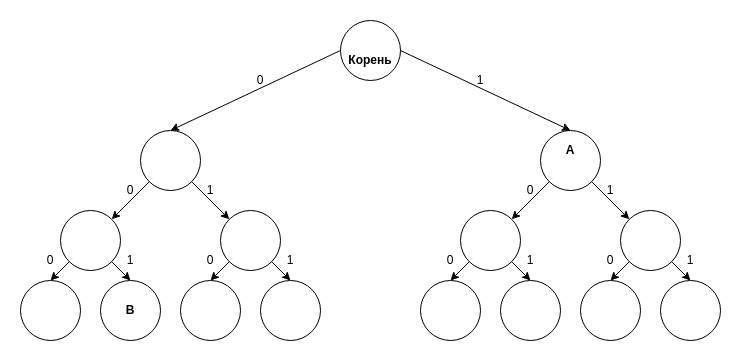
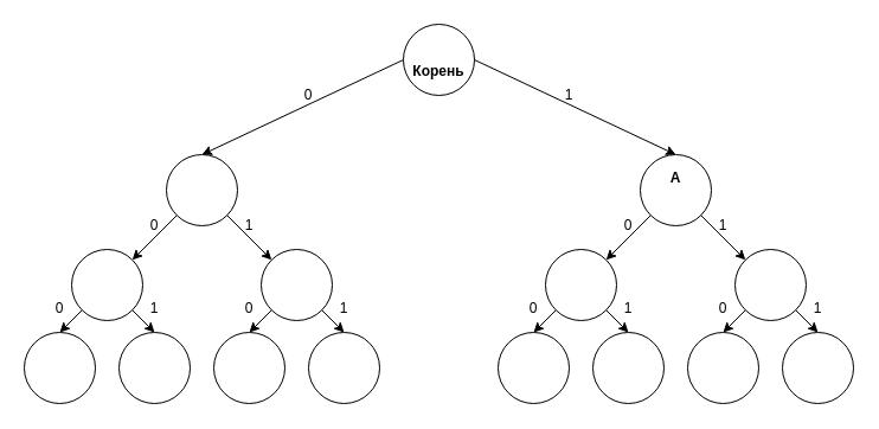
  <mxCell id="0" />
  <mxCell id="1" parent="0" />
  <mxCell id="2" value="" style="ellipse;whiteSpace=wrap;html=1;aspect=fixed;" parent="1" vertex="1"><mxGeometry x="340" y="20" width="60" height="60" as="geometry" /></mxCell>
  <mxCell id="3" value="" style="ellipse;whiteSpace=wrap;html=1;aspect=fixed;" parent="1" vertex="1"><mxGeometry x="140" y="130" width="60" height="60" as="geometry" /></mxCell>
  <mxCell id="4" value="" style="ellipse;whiteSpace=wrap;html=1;aspect=fixed;" parent="1" vertex="1"><mxGeometry x="540" y="130" width="60" height="60" as="geometry" /></mxCell>
  <mxCell id="5" value="" style="ellipse;whiteSpace=wrap;html=1;aspect=fixed;" parent="1" vertex="1"><mxGeometry x="220" y="210" width="60" height="60" as="geometry" /></mxCell>
  <mxCell id="6" value="" style="ellipse;whiteSpace=wrap;html=1;aspect=fixed;" parent="1" vertex="1"><mxGeometry x="60" y="210" width="60" height="60" as="geometry" /></mxCell>
  <mxCell id="7" value="" style="ellipse;whiteSpace=wrap;html=1;aspect=fixed;" parent="1" vertex="1"><mxGeometry x="460" y="210" width="60" height="60" as="geometry" /></mxCell>
  <mxCell id="8" value="" style="ellipse;whiteSpace=wrap;html=1;aspect=fixed;" parent="1" vertex="1"><mxGeometry x="620" y="210" width="60" height="60" as="geometry" /></mxCell>
  <mxCell id="9" value="" style="ellipse;whiteSpace=wrap;html=1;aspect=fixed;" parent="1" vertex="1"><mxGeometry x="260" y="280" width="60" height="60" as="geometry" /></mxCell>
  <mxCell id="10" value="" style="ellipse;whiteSpace=wrap;html=1;aspect=fixed;" parent="1" vertex="1"><mxGeometry x="180" y="280" width="60" height="60" as="geometry" /></mxCell>
  <mxCell id="11" value="" style="ellipse;whiteSpace=wrap;html=1;aspect=fixed;" parent="1" vertex="1"><mxGeometry x="100" y="280" width="60" height="60" as="geometry" /></mxCell>
  <mxCell id="12" value="" style="ellipse;whiteSpace=wrap;html=1;aspect=fixed;" parent="1" vertex="1"><mxGeometry x="20" y="280" width="60" height="60" as="geometry" /></mxCell>
  <mxCell id="13" value="" style="ellipse;whiteSpace=wrap;html=1;aspect=fixed;" parent="1" vertex="1"><mxGeometry x="420" y="280" width="60" height="60" as="geometry" /></mxCell>
  <mxCell id="14" value="" style="ellipse;whiteSpace=wrap;html=1;aspect=fixed;" parent="1" vertex="1"><mxGeometry x="500" y="280" width="60" height="60" as="geometry" /></mxCell>
  <mxCell id="15" value="" style="ellipse;whiteSpace=wrap;html=1;aspect=fixed;" parent="1" vertex="1"><mxGeometry x="580" y="280" width="60" height="60" as="geometry" /></mxCell>
  <mxCell id="16" value="" style="ellipse;whiteSpace=wrap;html=1;aspect=fixed;" parent="1" vertex="1"><mxGeometry x="660" y="280" width="60" height="60" as="geometry" /></mxCell>
  <mxCell id="17" value="" style="endArrow=classic;html=1;entryX=0;entryY=0;entryDx=0;entryDy=0;exitX=1;exitY=1;exitDx=0;exitDy=0;" parent="1" source="4" target="8" edge="1"><mxGeometry width="50" height="50" relative="1" as="geometry"><mxPoint x="600" y="190" as="sourcePoint" /><mxPoint x="625" y="160" as="targetPoint" /></mxGeometry></mxCell>
  <mxCell id="18" value="" style="endArrow=classic;html=1;entryX=0;entryY=0;entryDx=0;entryDy=0;exitX=1;exitY=1;exitDx=0;exitDy=0;" parent="1" source="3" target="5" edge="1"><mxGeometry width="50" height="50" relative="1" as="geometry"><mxPoint x="200.213" y="172.213" as="sourcePoint" /><mxPoint x="237.787" y="209.787" as="targetPoint" /></mxGeometry></mxCell>
  <mxCell id="19" value="" style="endArrow=classic;html=1;entryX=1;entryY=0;entryDx=0;entryDy=0;exitX=0;exitY=1;exitDx=0;exitDy=0;" parent="1" source="4" target="7" edge="1"><mxGeometry width="50" height="50" relative="1" as="geometry"><mxPoint x="502.213" y="180.213" as="sourcePoint" /><mxPoint x="539.787" y="217.787" as="targetPoint" /></mxGeometry></mxCell>
  <mxCell id="20" value="" style="endArrow=classic;html=1;entryX=1;entryY=0;entryDx=0;entryDy=0;exitX=0;exitY=1;exitDx=0;exitDy=0;" parent="1" source="3" target="6" edge="1"><mxGeometry width="50" height="50" relative="1" as="geometry"><mxPoint x="148.787" y="180.213" as="sourcePoint" /><mxPoint x="111.213" y="217.787" as="targetPoint" /></mxGeometry></mxCell>
  <mxCell id="21" value="" style="endArrow=classic;html=1;entryX=0.5;entryY=0;entryDx=0;entryDy=0;exitX=1;exitY=1;exitDx=0;exitDy=0;" parent="1" source="5" target="9" edge="1"><mxGeometry width="50" height="50" relative="1" as="geometry"><mxPoint x="252.213" y="240.213" as="sourcePoint" /><mxPoint x="289.787" y="277.787" as="targetPoint" /></mxGeometry></mxCell>
  <mxCell id="22" value="" style="endArrow=classic;html=1;exitX=1;exitY=1;exitDx=0;exitDy=0;entryX=0.5;entryY=0;entryDx=0;entryDy=0;" parent="1" source="6" target="11" edge="1"><mxGeometry width="50" height="50" relative="1" as="geometry"><mxPoint x="115.713" y="340.213" as="sourcePoint" /><mxPoint x="116" y="370" as="targetPoint" /></mxGeometry></mxCell>
  <mxCell id="23" value="" style="endArrow=classic;html=1;entryX=0.5;entryY=0;entryDx=0;entryDy=0;exitX=0;exitY=1;exitDx=0;exitDy=0;" parent="1" source="6" target="12" edge="1"><mxGeometry width="50" height="50" relative="1" as="geometry"><mxPoint x="301.213" y="291.213" as="sourcePoint" /><mxPoint x="320" y="310" as="targetPoint" /></mxGeometry></mxCell>
  <mxCell id="24" value="" style="endArrow=classic;html=1;entryX=0.5;entryY=0;entryDx=0;entryDy=0;exitX=0;exitY=1;exitDx=0;exitDy=0;" parent="1" source="5" target="10" edge="1"><mxGeometry width="50" height="50" relative="1" as="geometry"><mxPoint x="311.213" y="301.213" as="sourcePoint" /><mxPoint x="330" y="320" as="targetPoint" /></mxGeometry></mxCell>
  <mxCell id="25" value="" style="endArrow=classic;html=1;entryX=0.5;entryY=0;entryDx=0;entryDy=0;exitX=0;exitY=1;exitDx=0;exitDy=0;" parent="1" source="7" target="13" edge="1"><mxGeometry width="50" height="50" relative="1" as="geometry"><mxPoint x="321.213" y="311.213" as="sourcePoint" /><mxPoint x="340" y="330" as="targetPoint" /></mxGeometry></mxCell>
  <mxCell id="26" value="" style="endArrow=classic;html=1;entryX=0.5;entryY=0;entryDx=0;entryDy=0;exitX=1;exitY=1;exitDx=0;exitDy=0;" parent="1" source="8" target="16" edge="1"><mxGeometry width="50" height="50" relative="1" as="geometry"><mxPoint x="331.213" y="321.213" as="sourcePoint" /><mxPoint x="350" y="340" as="targetPoint" /></mxGeometry></mxCell>
  <mxCell id="27" value="" style="endArrow=classic;html=1;entryX=0.5;entryY=0;entryDx=0;entryDy=0;exitX=1;exitY=1;exitDx=0;exitDy=0;" parent="1" source="7" target="14" edge="1"><mxGeometry width="50" height="50" relative="1" as="geometry"><mxPoint x="341.213" y="331.213" as="sourcePoint" /><mxPoint x="360" y="350" as="targetPoint" /></mxGeometry></mxCell>
  <mxCell id="28" value="" style="endArrow=classic;html=1;entryX=0.5;entryY=0;entryDx=0;entryDy=0;exitX=0;exitY=1;exitDx=0;exitDy=0;" parent="1" source="8" target="15" edge="1"><mxGeometry width="50" height="50" relative="1" as="geometry"><mxPoint x="351.213" y="341.213" as="sourcePoint" /><mxPoint x="370" y="360" as="targetPoint" /></mxGeometry></mxCell>
  <mxCell id="29" value="" style="endArrow=classic;html=1;exitX=0;exitY=0.5;exitDx=0;exitDy=0;entryX=0.5;entryY=0;entryDx=0;entryDy=0;" parent="1" source="2" target="3" edge="1"><mxGeometry width="50" height="50" relative="1" as="geometry"><mxPoint x="20" y="410" as="sourcePoint" /><mxPoint x="70" y="360" as="targetPoint" /></mxGeometry></mxCell>
  <mxCell id="30" value="" style="endArrow=classic;html=1;exitX=1;exitY=0.5;exitDx=0;exitDy=0;entryX=0.5;entryY=0;entryDx=0;entryDy=0;" parent="1" source="2" target="4" edge="1"><mxGeometry width="50" height="50" relative="1" as="geometry"><mxPoint x="20" y="410" as="sourcePoint" /><mxPoint x="70" y="360" as="targetPoint" /></mxGeometry></mxCell>
  <mxCell id="31" value="&lt;b&gt;Корень&lt;/b&gt;" style="text;html=1;strokeColor=none;fillColor=none;align=center;verticalAlign=middle;whiteSpace=wrap;rounded=0;" parent="1" vertex="1"><mxGeometry x="350" y="50" width="40" height="20" as="geometry" /></mxCell>
  <mxCell id="32" value="&lt;b&gt;А&lt;/b&gt;" style="text;html=1;strokeColor=none;fillColor=none;align=center;verticalAlign=middle;whiteSpace=wrap;rounded=0;" parent="1" vertex="1"><mxGeometry x="550" y="140" width="40" height="20" as="geometry" /></mxCell>
- <mxCell id="33" value="&lt;b&gt;В&lt;/b&gt;" style="text;html=1;strokeColor=none;fillColor=none;align=center;verticalAlign=middle;whiteSpace=wrap;rounded=0;" parent="1" vertex="1"><mxGeometry x="110" y="300" width="40" height="20" as="geometry" /></mxCell>
  <mxCell id="34" value="0" style="text;html=1;strokeColor=none;fillColor=none;align=center;verticalAlign=middle;whiteSpace=wrap;rounded=0;" parent="1" vertex="1"><mxGeometry x="110" y="180" width="40" height="20" as="geometry" /></mxCell>
  <mxCell id="35" value="0" style="text;html=1;strokeColor=none;fillColor=none;align=center;verticalAlign=middle;whiteSpace=wrap;rounded=0;" parent="1" vertex="1"><mxGeometry x="240" y="70" width="40" height="20" as="geometry" /></mxCell>
  <mxCell id="36" value="0" style="text;html=1;strokeColor=none;fillColor=none;align=center;verticalAlign=middle;whiteSpace=wrap;rounded=0;" parent="1" vertex="1"><mxGeometry x="590" y="250" width="40" height="20" as="geometry" /></mxCell>
  <mxCell id="37" value="0" style="text;html=1;strokeColor=none;fillColor=none;align=center;verticalAlign=middle;whiteSpace=wrap;rounded=0;" parent="1" vertex="1"><mxGeometry x="430" y="250" width="40" height="20" as="geometry" /></mxCell>
  <mxCell id="38" value="0" style="text;html=1;strokeColor=none;fillColor=none;align=center;verticalAlign=middle;whiteSpace=wrap;rounded=0;" parent="1" vertex="1"><mxGeometry x="510" y="180" width="40" height="20" as="geometry" /></mxCell>
  <mxCell id="39" value="0" style="text;html=1;strokeColor=none;fillColor=none;align=center;verticalAlign=middle;whiteSpace=wrap;rounded=0;" parent="1" vertex="1"><mxGeometry x="190" y="250" width="40" height="20" as="geometry" /></mxCell>
  <mxCell id="40" value="0" style="text;html=1;strokeColor=none;fillColor=none;align=center;verticalAlign=middle;whiteSpace=wrap;rounded=0;" parent="1" vertex="1"><mxGeometry x="30" y="250" width="40" height="20" as="geometry" /></mxCell>
  <mxCell id="41" value="1" style="text;html=1;strokeColor=none;fillColor=none;align=center;verticalAlign=middle;whiteSpace=wrap;rounded=0;" parent="1" vertex="1"><mxGeometry x="670" y="250" width="40" height="20" as="geometry" /></mxCell>
  <mxCell id="42" value="1" style="text;html=1;strokeColor=none;fillColor=none;align=center;verticalAlign=middle;whiteSpace=wrap;rounded=0;" parent="1" vertex="1"><mxGeometry x="510" y="250" width="40" height="20" as="geometry" /></mxCell>
  <mxCell id="43" value="1" style="text;html=1;strokeColor=none;fillColor=none;align=center;verticalAlign=middle;whiteSpace=wrap;rounded=0;" parent="1" vertex="1"><mxGeometry x="590" y="180" width="40" height="20" as="geometry" /></mxCell>
  <mxCell id="44" value="1" style="text;html=1;strokeColor=none;fillColor=none;align=center;verticalAlign=middle;whiteSpace=wrap;rounded=0;" parent="1" vertex="1"><mxGeometry x="270" y="250" width="40" height="20" as="geometry" /></mxCell>
  <mxCell id="45" value="1" style="text;html=1;strokeColor=none;fillColor=none;align=center;verticalAlign=middle;whiteSpace=wrap;rounded=0;" parent="1" vertex="1"><mxGeometry x="110" y="250" width="40" height="20" as="geometry" /></mxCell>
  <mxCell id="46" value="1" style="text;html=1;strokeColor=none;fillColor=none;align=center;verticalAlign=middle;whiteSpace=wrap;rounded=0;" parent="1" vertex="1"><mxGeometry x="190" y="180" width="40" height="20" as="geometry" /></mxCell>
  <mxCell id="47" value="1" style="text;html=1;strokeColor=none;fillColor=none;align=center;verticalAlign=middle;whiteSpace=wrap;rounded=0;" parent="1" vertex="1"><mxGeometry x="460" y="70" width="40" height="20" as="geometry" /></mxCell>
